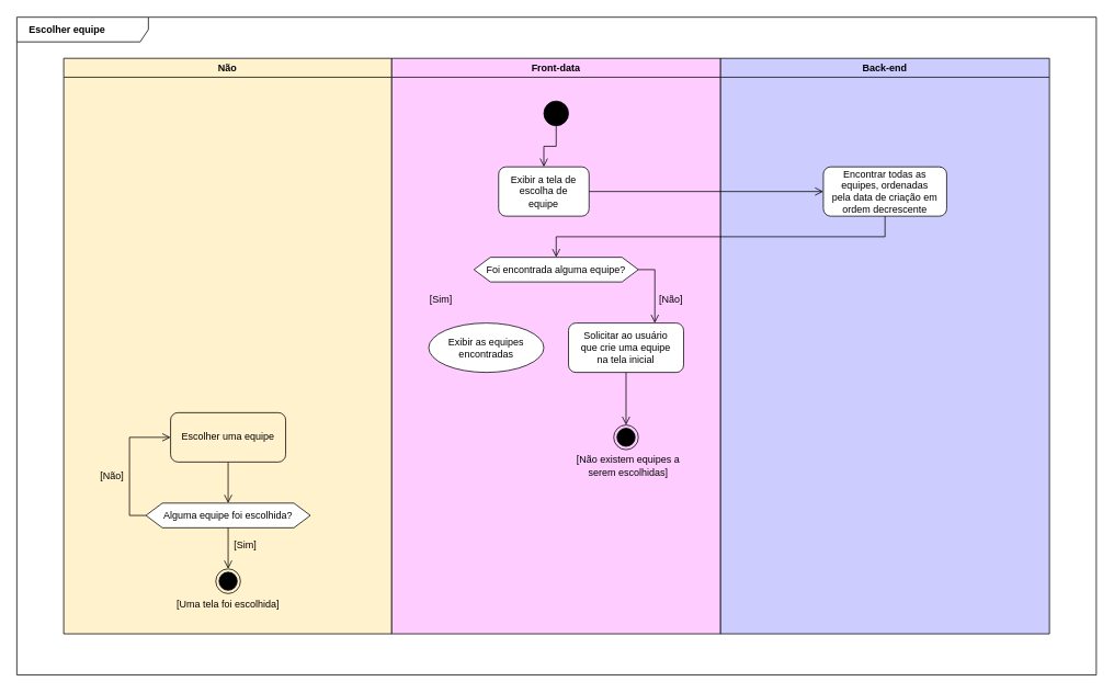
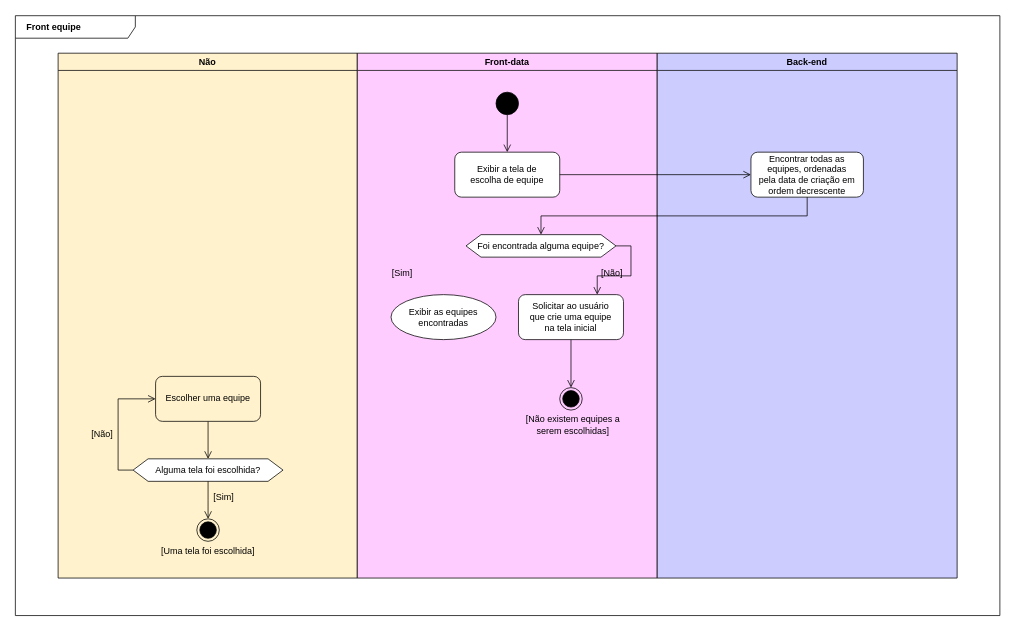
  <mxCell id="0" />
  <mxCell id="1" parent="0" />
- <mxCell id="2" value="Escolher equipe" style="shape=umlFrame;whiteSpace=wrap;html=1;pointerEvents=0;recursiveResize=0;container=1;collapsible=0;width=160;align=left;spacing=15;fontStyle=1" parent="1" vertex="1"><mxGeometry x="20" y="20" width="1313" height="800" as="geometry" /></mxCell>
+ <mxCell id="2" value="Front equipe" style="shape=umlFrame;whiteSpace=wrap;html=1;pointerEvents=0;recursiveResize=0;container=1;collapsible=0;width=160;align=left;spacing=15;fontStyle=1" parent="1" vertex="1"><mxGeometry x="20" y="20" width="1313" height="800" as="geometry" /></mxCell>
  <mxCell id="3" value="Não" style="swimlane;whiteSpace=wrap;spacing=5;swimlaneFillColor=#FFF2CC;fillColor=#FFF2CC;" parent="2" vertex="1"><mxGeometry x="57" y="50" width="399" height="700" as="geometry"><mxRectangle x="164.5" y="128" width="90" height="30" as="alternateBounds" /></mxGeometry></mxCell>
  <mxCell id="4" style="edgeStyle=orthogonalEdgeStyle;rounded=0;orthogonalLoop=1;jettySize=auto;html=1;exitX=0.5;exitY=1;exitDx=0;exitDy=0;entryX=0.5;entryY=0;entryDx=0;entryDy=0;endArrow=open;endFill=0;endSize=8;" parent="3" source="5" target="7" edge="1"><mxGeometry relative="1" as="geometry" /></mxCell>
  <mxCell id="5" value="Escolher uma equipe" style="strokeColor=default;whiteSpace=wrap;rounded=1;glass=0;spacing=11;fillColor=#fff2cc;" parent="3" vertex="1"><mxGeometry x="130" y="431" width="140" height="60" as="geometry" /></mxCell>
  <mxCell id="6" style="edgeStyle=orthogonalEdgeStyle;rounded=0;orthogonalLoop=1;jettySize=auto;html=1;exitX=0;exitY=0.5;exitDx=0;exitDy=0;entryX=0;entryY=0.5;entryDx=0;entryDy=0;endArrow=open;endFill=0;endSize=8;" parent="3" source="7" target="5" edge="1"><mxGeometry relative="1" as="geometry" /></mxCell>
- <mxCell id="7" value="Alguma equipe foi escolhida?" style="shape=hexagon;perimeter=hexagonPerimeter2;whiteSpace=wrap;html=1;fixedSize=1;" parent="3" vertex="1"><mxGeometry x="100" y="541" width="200" height="30" as="geometry" /></mxCell>
+ <mxCell id="7" value="Alguma tela foi escolhida?" style="shape=hexagon;perimeter=hexagonPerimeter2;whiteSpace=wrap;html=1;fixedSize=1;" parent="3" vertex="1"><mxGeometry x="100" y="541" width="200" height="30" as="geometry" /></mxCell>
  <mxCell id="8" value="[Sim]" style="text;html=1;strokeColor=none;fillColor=none;align=center;verticalAlign=middle;whiteSpace=wrap;rounded=0;" parent="3" vertex="1"><mxGeometry x="201" y="582" width="40" height="20" as="geometry" /></mxCell>
  <mxCell id="9" value="[Não]" style="text;html=1;strokeColor=none;fillColor=none;align=center;verticalAlign=middle;whiteSpace=wrap;rounded=0;" parent="3" vertex="1"><mxGeometry x="39" y="499" width="40" height="20" as="geometry" /></mxCell>
  <mxCell id="10" value="[Uma tela foi escolhida]" style="text;html=1;strokeColor=none;fillColor=none;align=center;verticalAlign=middle;whiteSpace=wrap;rounded=0;" parent="3" vertex="1"><mxGeometry x="125" y="654" width="150" height="20" as="geometry" /></mxCell>
  <mxCell id="11" value="" style="ellipse;html=1;shape=endState;fillColor=strokeColor;" parent="3" vertex="1"><mxGeometry x="185" y="621" width="30" height="30" as="geometry" /></mxCell>
  <mxCell id="12" style="edgeStyle=orthogonalEdgeStyle;rounded=0;orthogonalLoop=1;jettySize=auto;html=1;exitX=0.5;exitY=1;exitDx=0;exitDy=0;entryX=0.5;entryY=0;entryDx=0;entryDy=0;endArrow=open;endFill=0;endSize=8;" parent="2" source="7" edge="1"><mxGeometry relative="1" as="geometry"><mxPoint x="257" y="671" as="targetPoint" /></mxGeometry></mxCell>
  <mxCell id="13" value="Front-data" style="swimlane;whiteSpace=wrap;spacing=5;swimlaneFillColor=#FFCCFF;fillColor=#FFCCFF;" parent="2" vertex="1"><mxGeometry x="456" y="50" width="400" height="700" as="geometry"><mxRectangle x="164.5" y="128" width="90" height="30" as="alternateBounds" /></mxGeometry></mxCell>
- <mxCell id="14" value="Exibir a tela de escolha de equipe" style="strokeColor=default;whiteSpace=wrap;rounded=1;glass=0;spacing=11;" parent="13" vertex="1"><mxGeometry x="130" y="132" width="110" height="60" as="geometry" /></mxCell>
+ <mxCell id="14" value="Exibir a tela de escolha de equipe" style="strokeColor=default;whiteSpace=wrap;rounded=1;glass=0;spacing=11;" parent="13" vertex="1"><mxGeometry x="130" y="132" width="140" height="60" as="geometry" /></mxCell>
  <mxCell id="15" style="edgeStyle=orthogonalEdgeStyle;rounded=0;orthogonalLoop=1;jettySize=auto;html=1;exitX=0.5;exitY=1;exitDx=0;exitDy=0;entryX=0.5;entryY=0;entryDx=0;entryDy=0;endArrow=open;endFill=0;endSize=8;" parent="13" source="16" target="14" edge="1"><mxGeometry relative="1" as="geometry" /></mxCell>
  <mxCell id="16" value="" style="ellipse;fillColor=strokeColor;html=1;" parent="13" vertex="1"><mxGeometry x="185" y="52" width="30" height="30" as="geometry" /></mxCell>
  <mxCell id="17" style="edgeStyle=orthogonalEdgeStyle;rounded=0;orthogonalLoop=1;jettySize=auto;html=1;exitX=1;exitY=0.5;exitDx=0;exitDy=0;entryX=0.75;entryY=0;entryDx=0;entryDy=0;endArrow=open;endFill=0;endSize=8;" parent="13" source="18" target="21" edge="1"><mxGeometry relative="1" as="geometry" /></mxCell>
- <mxCell id="18" value="Foi encontrada alguma equipe?" style="shape=hexagon;perimeter=hexagonPerimeter2;whiteSpace=wrap;html=1;fixedSize=1;" parent="13" vertex="1"><mxGeometry x="100" y="242" width="200" height="30" as="geometry" /></mxCell>
+ <mxCell id="18" value="Foi encontrada alguma equipe?" style="shape=hexagon;perimeter=hexagonPerimeter2;whiteSpace=wrap;html=1;fixedSize=1;" parent="13" vertex="1"><mxGeometry x="145" y="242" width="200" height="30" as="geometry" /></mxCell>
  <mxCell id="19" value="Exibir as equipes encontradas" style="ellipse;strokeColor=default;whiteSpace=wrap;glass=0;spacing=11;" parent="13" vertex="1"><mxGeometry x="45" y="322" width="140" height="60" as="geometry" /></mxCell>
  <mxCell id="20" style="edgeStyle=orthogonalEdgeStyle;rounded=0;orthogonalLoop=1;jettySize=auto;html=1;exitX=0.5;exitY=1;exitDx=0;exitDy=0;entryX=0.5;entryY=0;entryDx=0;entryDy=0;endArrow=open;endFill=0;endSize=8;" parent="13" source="21" target="24" edge="1"><mxGeometry relative="1" as="geometry" /></mxCell>
  <mxCell id="21" value="Solicitar ao usuário que crie uma equipe na tela inicial" style="strokeColor=default;whiteSpace=wrap;rounded=1;glass=0;spacing=11;" parent="13" vertex="1"><mxGeometry x="215" y="322" width="140" height="60" as="geometry" /></mxCell>
  <mxCell id="22" value="[Sim]" style="text;html=1;strokeColor=none;fillColor=none;align=center;verticalAlign=middle;whiteSpace=wrap;rounded=0;" parent="13" vertex="1"><mxGeometry x="40" y="284" width="40" height="20" as="geometry" /></mxCell>
  <mxCell id="23" value="[Não]" style="text;html=1;strokeColor=none;fillColor=none;align=center;verticalAlign=middle;whiteSpace=wrap;rounded=0;" parent="13" vertex="1"><mxGeometry x="320" y="284" width="40" height="20" as="geometry" /></mxCell>
  <mxCell id="24" value="" style="ellipse;html=1;shape=endState;fillColor=strokeColor;" parent="13" vertex="1"><mxGeometry x="270" y="446" width="30" height="30" as="geometry" /></mxCell>
  <mxCell id="25" value="[Não existem equipes a serem escolhidas]" style="text;html=1;strokeColor=none;fillColor=none;align=center;verticalAlign=middle;whiteSpace=wrap;rounded=0;" parent="13" vertex="1"><mxGeometry x="216" y="478" width="144" height="36" as="geometry" /></mxCell>
  <mxCell id="26" value="Back-end" style="swimlane;whiteSpace=wrap;spacing=5;swimlaneFillColor=#CCCCFF;fillColor=#CCCCFF;" parent="2" vertex="1"><mxGeometry x="856" y="50" width="400" height="700" as="geometry"><mxRectangle x="164.5" y="128" width="90" height="30" as="alternateBounds" /></mxGeometry></mxCell>
  <mxCell id="27" value="Encontrar todas as equipes, ordenadas pela data de criação em ordem decrescente" style="strokeColor=default;whiteSpace=wrap;rounded=1;glass=0;spacing=11;" parent="26" vertex="1"><mxGeometry x="125" y="132" width="150" height="60" as="geometry" /></mxCell>
  <mxCell id="28" style="edgeStyle=orthogonalEdgeStyle;rounded=0;orthogonalLoop=1;jettySize=auto;html=1;exitX=0.5;exitY=1;exitDx=0;exitDy=0;entryX=0.5;entryY=0;entryDx=0;entryDy=0;endArrow=open;endFill=0;endSize=8;" parent="2" source="27" target="18" edge="1"><mxGeometry relative="1" as="geometry" /></mxCell>
  <mxCell id="29" style="edgeStyle=orthogonalEdgeStyle;rounded=0;orthogonalLoop=1;jettySize=auto;html=1;exitX=1;exitY=0.5;exitDx=0;exitDy=0;entryX=0;entryY=0.5;entryDx=0;entryDy=0;endArrow=open;endFill=0;endSize=8;" parent="2" source="14" target="27" edge="1"><mxGeometry relative="1" as="geometry" /></mxCell>
